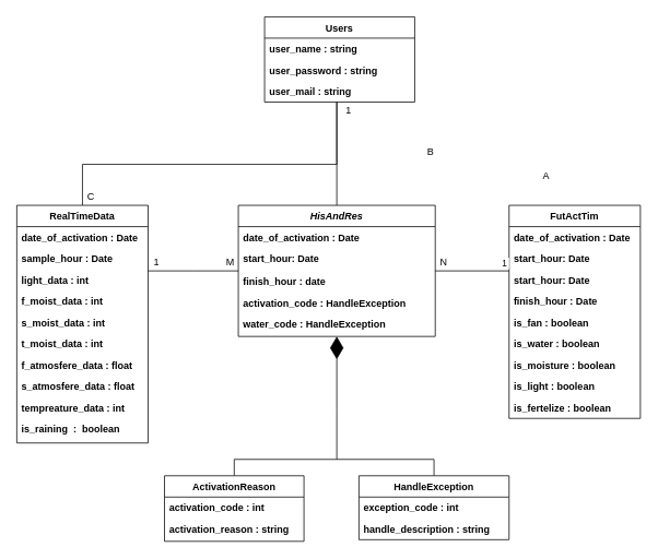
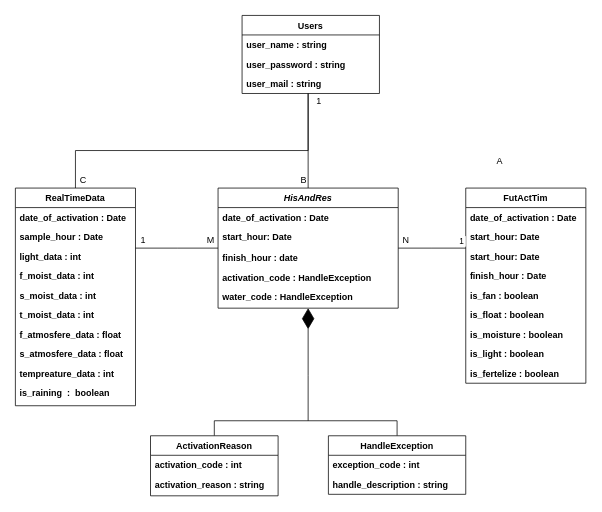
  <mxCell id="0" />
  <mxCell id="1" parent="0" />
  <mxCell id="2" style="edgeStyle=orthogonalEdgeStyle;rounded=0;orthogonalLoop=1;jettySize=auto;html=1;endArrow=none;endFill=0;startArrow=diamondThin;startFill=1;endSize=15;startSize=25;" edge="1" parent="1" source="5"><mxGeometry relative="1" as="geometry"><mxPoint x="410" y="560" as="targetPoint" /><Array as="points"><mxPoint x="410" y="500" /></Array></mxGeometry></mxCell>
  <mxCell id="3" style="edgeStyle=orthogonalEdgeStyle;rounded=0;orthogonalLoop=1;jettySize=auto;html=1;startArrow=none;startFill=0;endArrow=none;endFill=0;startSize=25;endSize=15;" edge="1" parent="1" source="5"><mxGeometry relative="1" as="geometry"><mxPoint x="180" y="330" as="targetPoint" /></mxGeometry></mxCell>
  <mxCell id="4" style="edgeStyle=orthogonalEdgeStyle;rounded=0;orthogonalLoop=1;jettySize=auto;html=1;startArrow=none;startFill=0;endArrow=none;endFill=0;startSize=25;endSize=15;" edge="1" parent="1" source="5" target="48"><mxGeometry relative="1" as="geometry"><Array as="points"><mxPoint x="410" y="150" /><mxPoint x="410" y="150" /></Array></mxGeometry></mxCell>
  <mxCell id="5" value="HisAndRes" style="swimlane;fontStyle=3;align=center;verticalAlign=top;childLayout=stackLayout;horizontal=1;startSize=26;horizontalStack=0;resizeParent=1;resizeLast=0;collapsible=1;marginBottom=0;rounded=0;shadow=0;strokeWidth=1;" parent="1" vertex="1"><mxGeometry x="290" y="250" width="240" height="160" as="geometry"><mxRectangle x="230" y="140" width="160" height="26" as="alternateBounds" /></mxGeometry></mxCell>
  <mxCell id="6" value="date_of_activation : Date" style="text;align=left;verticalAlign=top;spacingLeft=4;spacingRight=4;overflow=hidden;rotatable=0;points=[[0,0.5],[1,0.5]];portConstraint=eastwest;fontStyle=1" parent="5" vertex="1"><mxGeometry y="26" width="240" height="26" as="geometry" /></mxCell>
  <mxCell id="7" value="start_hour: Date" style="text;align=left;verticalAlign=top;spacingLeft=4;spacingRight=4;overflow=hidden;rotatable=0;points=[[0,0.5],[1,0.5]];portConstraint=eastwest;rounded=0;shadow=0;html=0;fontStyle=1" parent="5" vertex="1"><mxGeometry y="52" width="240" height="28" as="geometry" /></mxCell>
  <mxCell id="8" value="finish_hour : date" style="text;align=left;verticalAlign=top;spacingLeft=4;spacingRight=4;overflow=hidden;rotatable=0;points=[[0,0.5],[1,0.5]];portConstraint=eastwest;rounded=0;shadow=0;html=0;fontStyle=1" parent="5" vertex="1"><mxGeometry y="80" width="240" height="26" as="geometry" /></mxCell>
  <mxCell id="9" value="activation_code : HandleException" style="text;align=left;verticalAlign=top;spacingLeft=4;spacingRight=4;overflow=hidden;rotatable=0;points=[[0,0.5],[1,0.5]];portConstraint=eastwest;fontStyle=1" parent="5" vertex="1"><mxGeometry y="106" width="240" height="26" as="geometry" /></mxCell>
  <mxCell id="10" value="water_code : HandleException" style="text;align=left;verticalAlign=top;spacingLeft=4;spacingRight=4;overflow=hidden;rotatable=0;points=[[0,0.5],[1,0.5]];portConstraint=eastwest;fontStyle=1" vertex="1" parent="5"><mxGeometry y="132" width="240" height="26" as="geometry" /></mxCell>
  <mxCell id="11" style="edgeStyle=orthogonalEdgeStyle;rounded=0;orthogonalLoop=1;jettySize=auto;html=1;exitX=0.5;exitY=0;exitDx=0;exitDy=0;entryX=0.5;entryY=0;entryDx=0;entryDy=0;endArrow=none;endFill=0;" edge="1" parent="1" source="12" target="15"><mxGeometry relative="1" as="geometry" /></mxCell>
  <mxCell id="12" value="ActivationReason" style="swimlane;fontStyle=1;align=center;verticalAlign=top;childLayout=stackLayout;horizontal=1;startSize=26;horizontalStack=0;resizeParent=1;resizeLast=0;collapsible=1;marginBottom=0;rounded=0;shadow=0;strokeWidth=1;" parent="1" vertex="1"><mxGeometry x="200" y="580" width="170" height="80" as="geometry"><mxRectangle x="130" y="380" width="160" height="26" as="alternateBounds" /></mxGeometry></mxCell>
  <mxCell id="13" value="activation_code : int" style="text;align=left;verticalAlign=top;spacingLeft=4;spacingRight=4;overflow=hidden;rotatable=0;points=[[0,0.5],[1,0.5]];portConstraint=eastwest;fontStyle=1" parent="12" vertex="1"><mxGeometry y="26" width="170" height="26" as="geometry" /></mxCell>
  <mxCell id="14" value="activation_reason : string" style="text;align=left;verticalAlign=top;spacingLeft=4;spacingRight=4;overflow=hidden;rotatable=0;points=[[0,0.5],[1,0.5]];portConstraint=eastwest;rounded=0;shadow=0;html=0;fontStyle=1" parent="12" vertex="1"><mxGeometry y="52" width="170" height="26" as="geometry" /></mxCell>
  <mxCell id="15" value="HandleException" style="swimlane;fontStyle=1;align=center;verticalAlign=top;childLayout=stackLayout;horizontal=1;startSize=26;horizontalStack=0;resizeParent=1;resizeLast=0;collapsible=1;marginBottom=0;rounded=0;shadow=0;strokeWidth=1;" parent="1" vertex="1"><mxGeometry x="437" y="580" width="183" height="78" as="geometry"><mxRectangle x="340" y="380" width="170" height="26" as="alternateBounds" /></mxGeometry></mxCell>
  <mxCell id="16" value="exception_code : int" style="text;align=left;verticalAlign=top;spacingLeft=4;spacingRight=4;overflow=hidden;rotatable=0;points=[[0,0.5],[1,0.5]];portConstraint=eastwest;fontStyle=1" parent="15" vertex="1"><mxGeometry y="26" width="183" height="26" as="geometry" /></mxCell>
  <mxCell id="17" value="handle_description : string" style="text;align=left;verticalAlign=top;spacingLeft=4;spacingRight=4;overflow=hidden;rotatable=0;points=[[0,0.5],[1,0.5]];portConstraint=eastwest;fontStyle=1" vertex="1" parent="15"><mxGeometry y="52" width="183" height="26" as="geometry" /></mxCell>
  <mxCell id="18" value="FutActTim" style="swimlane;fontStyle=1;align=center;verticalAlign=top;childLayout=stackLayout;horizontal=1;startSize=26;horizontalStack=0;resizeParent=1;resizeLast=0;collapsible=1;marginBottom=0;rounded=0;shadow=0;strokeWidth=1;" parent="1" vertex="1"><mxGeometry x="620" y="250" width="160" height="260" as="geometry"><mxRectangle x="550" y="140" width="160" height="26" as="alternateBounds" /></mxGeometry></mxCell>
  <mxCell id="19" value="date_of_activation : Date" style="text;align=left;verticalAlign=top;spacingLeft=4;spacingRight=4;overflow=hidden;rotatable=0;points=[[0,0.5],[1,0.5]];portConstraint=eastwest;fontStyle=1" parent="18" vertex="1"><mxGeometry y="26" width="160" height="26" as="geometry" /></mxCell>
  <mxCell id="20" value="start_hour: Date" style="text;align=left;verticalAlign=top;spacingLeft=4;spacingRight=4;overflow=hidden;rotatable=0;points=[[0,0.5],[1,0.5]];portConstraint=eastwest;rounded=0;shadow=0;html=0;fontStyle=1" vertex="1" parent="18"><mxGeometry y="52" width="160" height="26" as="geometry" /></mxCell>
  <mxCell id="21" value="start_hour: Date" style="text;align=left;verticalAlign=top;spacingLeft=4;spacingRight=4;overflow=hidden;rotatable=0;points=[[0,0.5],[1,0.5]];portConstraint=eastwest;rounded=0;shadow=0;html=0;fontStyle=1" parent="18" vertex="1"><mxGeometry y="78" width="160" height="26" as="geometry" /></mxCell>
  <mxCell id="22" value="finish_hour : Date" style="text;align=left;verticalAlign=top;spacingLeft=4;spacingRight=4;overflow=hidden;rotatable=0;points=[[0,0.5],[1,0.5]];portConstraint=eastwest;rounded=0;shadow=0;html=0;fontStyle=1" parent="18" vertex="1"><mxGeometry y="104" width="160" height="26" as="geometry" /></mxCell>
  <mxCell id="23" value="is_fan : boolean" style="text;align=left;verticalAlign=top;spacingLeft=4;spacingRight=4;overflow=hidden;rotatable=0;points=[[0,0.5],[1,0.5]];portConstraint=eastwest;rounded=0;shadow=0;html=0;fontStyle=1" parent="18" vertex="1"><mxGeometry y="130" width="160" height="26" as="geometry" /></mxCell>
- <mxCell id="24" value="is_water : boolean" style="text;align=left;verticalAlign=top;spacingLeft=4;spacingRight=4;overflow=hidden;rotatable=0;points=[[0,0.5],[1,0.5]];portConstraint=eastwest;rounded=0;shadow=0;html=0;fontStyle=1" parent="18" vertex="1"><mxGeometry y="156" width="160" height="26" as="geometry" /></mxCell>
+ <mxCell id="24" value="is_float : boolean" style="text;align=left;verticalAlign=top;spacingLeft=4;spacingRight=4;overflow=hidden;rotatable=0;points=[[0,0.5],[1,0.5]];portConstraint=eastwest;rounded=0;shadow=0;html=0;fontStyle=1" parent="18" vertex="1"><mxGeometry y="156" width="160" height="26" as="geometry" /></mxCell>
  <mxCell id="25" value="is_moisture : boolean" style="text;align=left;verticalAlign=top;spacingLeft=4;spacingRight=4;overflow=hidden;rotatable=0;points=[[0,0.5],[1,0.5]];portConstraint=eastwest;fontStyle=1" parent="18" vertex="1"><mxGeometry y="182" width="160" height="26" as="geometry" /></mxCell>
  <mxCell id="26" value="is_light : boolean" style="text;align=left;verticalAlign=top;spacingLeft=4;spacingRight=4;overflow=hidden;rotatable=0;points=[[0,0.5],[1,0.5]];portConstraint=eastwest;fontStyle=1" parent="18" vertex="1"><mxGeometry y="208" width="160" height="26" as="geometry" /></mxCell>
  <mxCell id="27" value="is_fertelize : boolean" style="text;align=left;verticalAlign=top;spacingLeft=4;spacingRight=4;overflow=hidden;rotatable=0;points=[[0,0.5],[1,0.5]];portConstraint=eastwest;fontStyle=1" vertex="1" parent="18"><mxGeometry y="234" width="160" height="26" as="geometry" /></mxCell>
  <mxCell id="28" value="1" style="endArrow=none;shadow=0;strokeWidth=1;rounded=0;endFill=0;edgeStyle=elbowEdgeStyle;elbow=vertical;" parent="1" source="5" target="18" edge="1"><mxGeometry x="0.889" y="10" relative="1" as="geometry"><mxPoint x="480" y="352" as="sourcePoint" /><mxPoint x="640" y="352" as="targetPoint" /><mxPoint as="offset" /></mxGeometry></mxCell>
  <mxCell id="29" value="N" style="text;html=1;align=center;verticalAlign=middle;resizable=0;points=[];autosize=1;strokeColor=none;fillColor=none;" vertex="1" parent="1"><mxGeometry x="530" y="310" width="20" height="20" as="geometry" /></mxCell>
  <mxCell id="30" style="edgeStyle=orthogonalEdgeStyle;rounded=0;orthogonalLoop=1;jettySize=auto;html=1;startArrow=none;startFill=0;endArrow=none;endFill=0;startSize=25;endSize=15;" edge="1" parent="1" source="32"><mxGeometry relative="1" as="geometry"><mxPoint x="180" y="330" as="targetPoint" /><Array as="points"><mxPoint x="150" y="330" /><mxPoint x="150" y="330" /></Array></mxGeometry></mxCell>
  <mxCell id="31" style="edgeStyle=orthogonalEdgeStyle;rounded=0;orthogonalLoop=1;jettySize=auto;html=1;startArrow=none;startFill=0;endArrow=none;endFill=0;startSize=25;endSize=15;" edge="1" parent="1" source="32" target="48"><mxGeometry relative="1" as="geometry"><mxPoint x="410" y="140" as="targetPoint" /><Array as="points"><mxPoint x="100" y="200" /><mxPoint x="410" y="200" /></Array></mxGeometry></mxCell>
  <mxCell id="32" value="RealTimeData" style="swimlane;fontStyle=1;align=center;verticalAlign=top;childLayout=stackLayout;horizontal=1;startSize=26;horizontalStack=0;resizeParent=1;resizeLast=0;collapsible=1;marginBottom=0;rounded=0;shadow=0;strokeWidth=1;" vertex="1" parent="1"><mxGeometry x="20" y="250" width="160" height="290" as="geometry"><mxRectangle x="550" y="140" width="160" height="26" as="alternateBounds" /></mxGeometry></mxCell>
  <mxCell id="33" value="date_of_activation : Date" style="text;align=left;verticalAlign=top;spacingLeft=4;spacingRight=4;overflow=hidden;rotatable=0;points=[[0,0.5],[1,0.5]];portConstraint=eastwest;fontStyle=1" vertex="1" parent="32"><mxGeometry y="26" width="160" height="26" as="geometry" /></mxCell>
  <mxCell id="34" value="sample_hour : Date" style="text;align=left;verticalAlign=top;spacingLeft=4;spacingRight=4;overflow=hidden;rotatable=0;points=[[0,0.5],[1,0.5]];portConstraint=eastwest;rounded=0;shadow=0;html=0;fontStyle=1" vertex="1" parent="32"><mxGeometry y="52" width="160" height="26" as="geometry" /></mxCell>
  <mxCell id="35" value="light_data : int" style="text;align=left;verticalAlign=top;spacingLeft=4;spacingRight=4;overflow=hidden;rotatable=0;points=[[0,0.5],[1,0.5]];portConstraint=eastwest;rounded=0;shadow=0;html=0;fontStyle=1" vertex="1" parent="32"><mxGeometry y="78" width="160" height="26" as="geometry" /></mxCell>
  <mxCell id="36" value="f_moist_data : int" style="text;align=left;verticalAlign=top;spacingLeft=4;spacingRight=4;overflow=hidden;rotatable=0;points=[[0,0.5],[1,0.5]];portConstraint=eastwest;rounded=0;shadow=0;html=0;fontStyle=1" vertex="1" parent="32"><mxGeometry y="104" width="160" height="26" as="geometry" /></mxCell>
  <mxCell id="37" value="s_moist_data : int" style="text;align=left;verticalAlign=top;spacingLeft=4;spacingRight=4;overflow=hidden;rotatable=0;points=[[0,0.5],[1,0.5]];portConstraint=eastwest;rounded=0;shadow=0;html=0;fontStyle=1" vertex="1" parent="32"><mxGeometry y="130" width="160" height="26" as="geometry" /></mxCell>
  <mxCell id="38" value="t_moist_data : int" style="text;align=left;verticalAlign=top;spacingLeft=4;spacingRight=4;overflow=hidden;rotatable=0;points=[[0,0.5],[1,0.5]];portConstraint=eastwest;fontStyle=1" vertex="1" parent="32"><mxGeometry y="156" width="160" height="26" as="geometry" /></mxCell>
  <mxCell id="39" value="f_atmosfere_data : float" style="text;align=left;verticalAlign=top;spacingLeft=4;spacingRight=4;overflow=hidden;rotatable=0;points=[[0,0.5],[1,0.5]];portConstraint=eastwest;fontStyle=1" vertex="1" parent="32"><mxGeometry y="182" width="160" height="26" as="geometry" /></mxCell>
  <mxCell id="40" value="s_atmosfere_data : float" style="text;align=left;verticalAlign=top;spacingLeft=4;spacingRight=4;overflow=hidden;rotatable=0;points=[[0,0.5],[1,0.5]];portConstraint=eastwest;fontStyle=1" vertex="1" parent="32"><mxGeometry y="208" width="160" height="26" as="geometry" /></mxCell>
  <mxCell id="41" value="tempreature_data : int" style="text;align=left;verticalAlign=top;spacingLeft=4;spacingRight=4;overflow=hidden;rotatable=0;points=[[0,0.5],[1,0.5]];portConstraint=eastwest;fontStyle=1" vertex="1" parent="32"><mxGeometry y="234" width="160" height="26" as="geometry" /></mxCell>
  <mxCell id="42" value="is_raining  :  boolean" style="text;align=left;verticalAlign=top;spacingLeft=4;spacingRight=4;overflow=hidden;rotatable=0;points=[[0,0.5],[1,0.5]];portConstraint=eastwest;fontStyle=1" vertex="1" parent="32"><mxGeometry y="260" width="160" height="26" as="geometry" /></mxCell>
  <mxCell id="43" value="1" style="text;html=1;align=center;verticalAlign=middle;resizable=0;points=[];autosize=1;strokeColor=none;fillColor=none;" vertex="1" parent="1"><mxGeometry x="180" y="310" width="20" height="20" as="geometry" /></mxCell>
  <mxCell id="44" value="M" style="text;html=1;align=center;verticalAlign=middle;resizable=0;points=[];autosize=1;strokeColor=none;fillColor=none;" vertex="1" parent="1"><mxGeometry x="265" y="310" width="30" height="20" as="geometry" /></mxCell>
  <mxCell id="45" value="Users" style="swimlane;fontStyle=1;align=center;verticalAlign=top;childLayout=stackLayout;horizontal=1;startSize=26;horizontalStack=0;resizeParent=1;resizeLast=0;collapsible=1;marginBottom=0;rounded=0;shadow=0;strokeWidth=1;" vertex="1" parent="1"><mxGeometry x="322" y="20" width="183" height="104" as="geometry"><mxRectangle x="340" y="380" width="170" height="26" as="alternateBounds" /></mxGeometry></mxCell>
  <mxCell id="46" value="user_name : string" style="text;align=left;verticalAlign=top;spacingLeft=4;spacingRight=4;overflow=hidden;rotatable=0;points=[[0,0.5],[1,0.5]];portConstraint=eastwest;fontStyle=1" vertex="1" parent="45"><mxGeometry y="26" width="183" height="26" as="geometry" /></mxCell>
  <mxCell id="47" value="user_password : string" style="text;align=left;verticalAlign=top;spacingLeft=4;spacingRight=4;overflow=hidden;rotatable=0;points=[[0,0.5],[1,0.5]];portConstraint=eastwest;fontStyle=1" vertex="1" parent="45"><mxGeometry y="52" width="183" height="26" as="geometry" /></mxCell>
  <mxCell id="48" value="user_mail : string" style="text;align=left;verticalAlign=top;spacingLeft=4;spacingRight=4;overflow=hidden;rotatable=0;points=[[0,0.5],[1,0.5]];portConstraint=eastwest;fontStyle=1" vertex="1" parent="45"><mxGeometry y="78" width="183" height="26" as="geometry" /></mxCell>
  <mxCell id="49" value="1" style="text;html=1;align=center;verticalAlign=middle;resizable=0;points=[];autosize=1;strokeColor=none;fillColor=none;" vertex="1" parent="1"><mxGeometry x="414" y="124" width="20" height="20" as="geometry" /></mxCell>
  <mxCell id="50" value="A" style="text;html=1;align=center;verticalAlign=middle;resizable=0;points=[];autosize=1;strokeColor=none;fillColor=none;" vertex="1" parent="1"><mxGeometry x="655" y="205" width="20" height="20" as="geometry" /></mxCell>
- <mxCell id="51" value="B" style="text;html=1;align=center;verticalAlign=middle;resizable=0;points=[];autosize=1;strokeColor=none;fillColor=none;" vertex="1" parent="1"><mxGeometry x="514" y="175" width="20" height="20" as="geometry" /></mxCell>
+ <mxCell id="51" value="B" style="text;html=1;align=center;verticalAlign=middle;resizable=0;points=[];autosize=1;strokeColor=none;fillColor=none;" vertex="1" parent="1"><mxGeometry x="394" y="230" width="20" height="20" as="geometry" /></mxCell>
  <mxCell id="52" value="C" style="text;html=1;align=center;verticalAlign=middle;resizable=0;points=[];autosize=1;strokeColor=none;fillColor=none;" vertex="1" parent="1"><mxGeometry x="100" y="230" width="20" height="20" as="geometry" /></mxCell>
